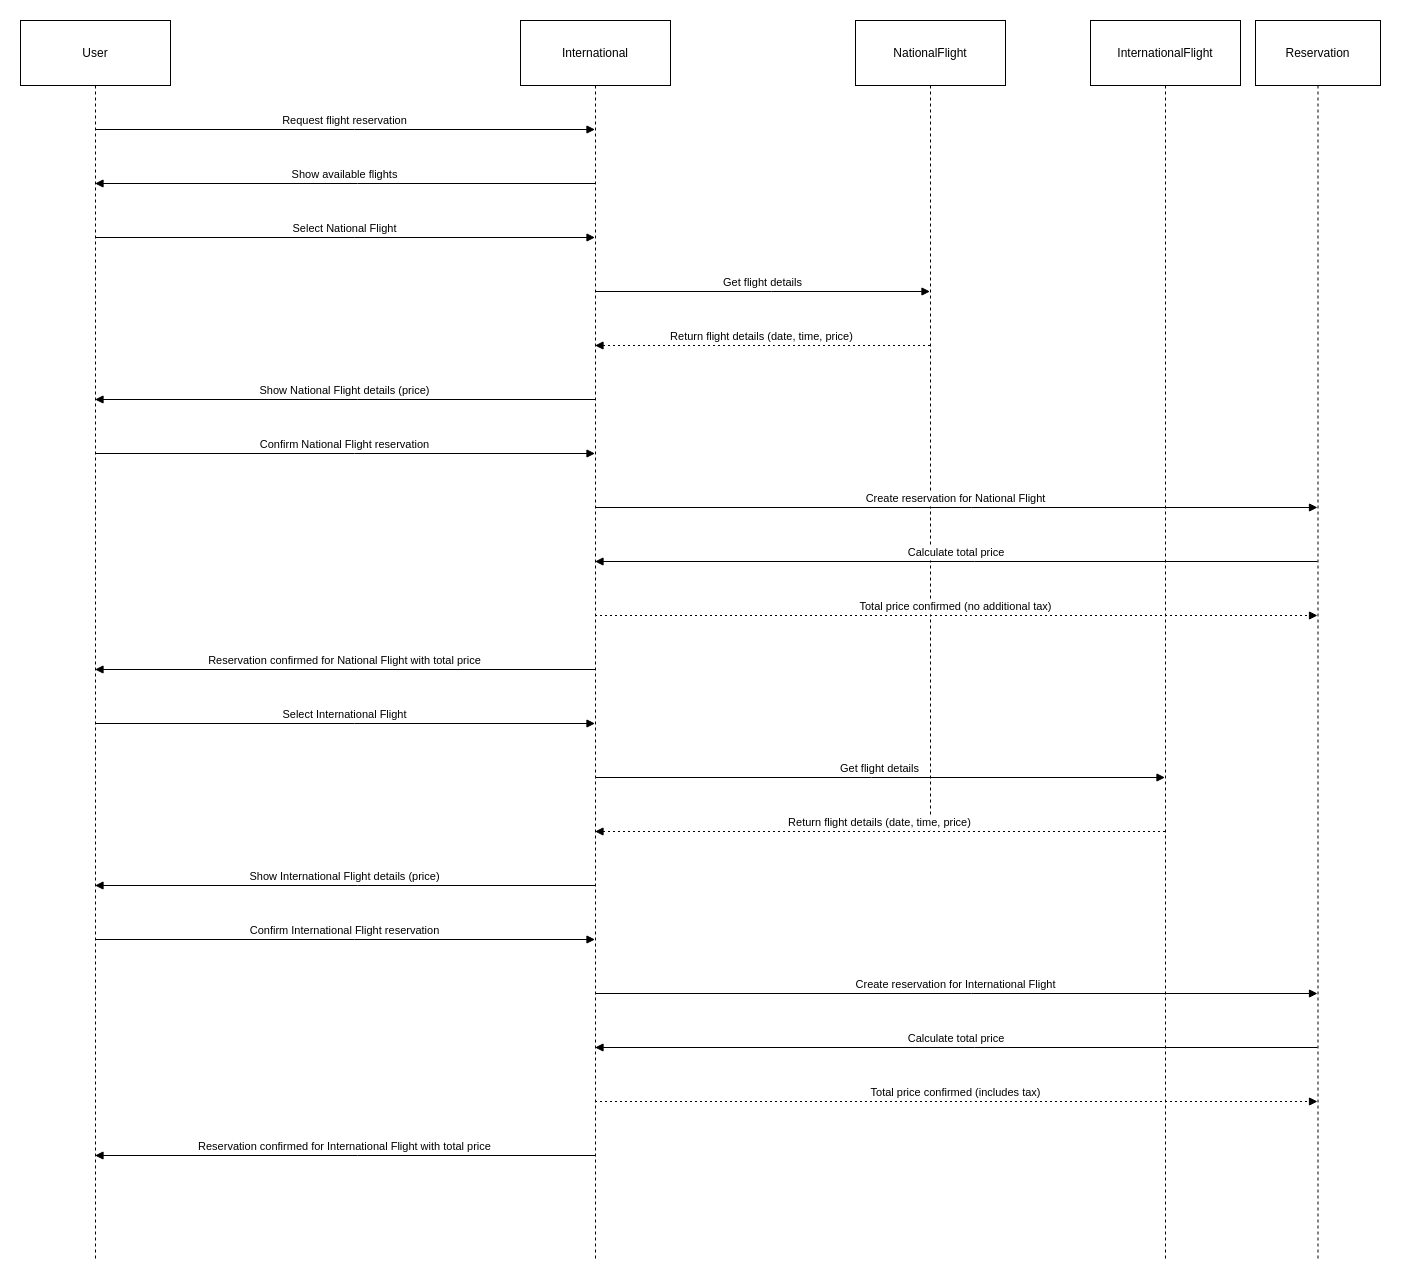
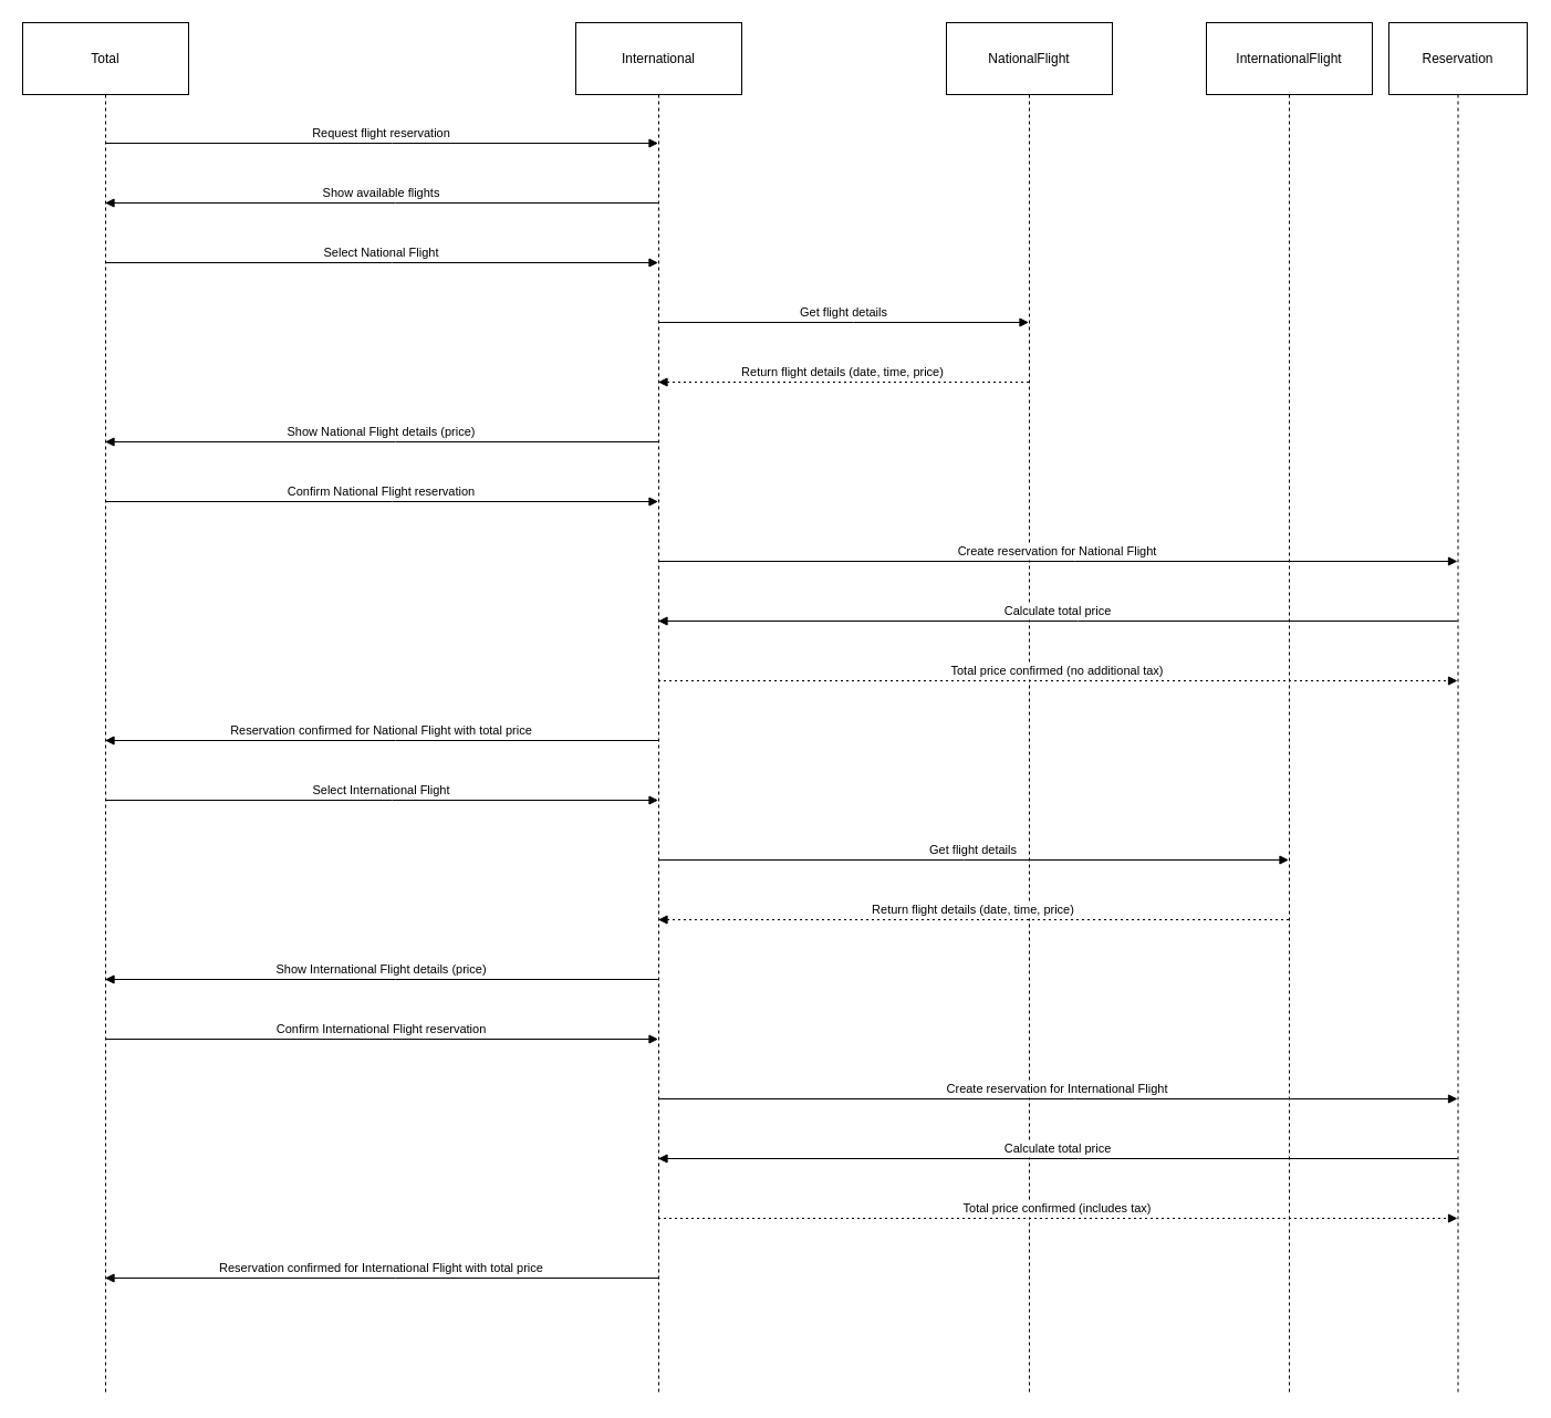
  <mxCell id="0" />
  <mxCell id="1" parent="0" />
- <mxCell id="2" value="User" style="shape=umlLifeline;perimeter=lifelinePerimeter;whiteSpace=wrap;container=1;dropTarget=0;collapsible=0;recursiveResize=0;outlineConnect=0;portConstraint=eastwest;newEdgeStyle={&quot;edgeStyle&quot;:&quot;elbowEdgeStyle&quot;,&quot;elbow&quot;:&quot;vertical&quot;,&quot;curved&quot;:0,&quot;rounded&quot;:0};size=65;" parent="1" vertex="1"><mxGeometry width="150" height="1240" as="geometry" x="20" y="20" /></mxCell>
+ <mxCell id="2" value="Total" style="shape=umlLifeline;perimeter=lifelinePerimeter;whiteSpace=wrap;container=1;dropTarget=0;collapsible=0;recursiveResize=0;outlineConnect=0;portConstraint=eastwest;newEdgeStyle={&quot;edgeStyle&quot;:&quot;elbowEdgeStyle&quot;,&quot;elbow&quot;:&quot;vertical&quot;,&quot;curved&quot;:0,&quot;rounded&quot;:0};size=65;" parent="1" vertex="1"><mxGeometry width="150" height="1240" as="geometry" x="20" y="20" /></mxCell>
  <mxCell id="3" value="International" style="shape=umlLifeline;perimeter=lifelinePerimeter;whiteSpace=wrap;container=1;dropTarget=0;collapsible=0;recursiveResize=0;outlineConnect=0;portConstraint=eastwest;newEdgeStyle={&quot;edgeStyle&quot;:&quot;elbowEdgeStyle&quot;,&quot;elbow&quot;:&quot;vertical&quot;,&quot;curved&quot;:0,&quot;rounded&quot;:0};size=65;" parent="1" vertex="1"><mxGeometry x="520" width="150" height="1240" as="geometry" y="20" /></mxCell>
- <mxCell id="4" value="NationalFlight" style="shape=umlLifeline;perimeter=lifelinePerimeter;whiteSpace=wrap;container=1;dropTarget=0;collapsible=0;recursiveResize=0;outlineConnect=0;portConstraint=eastwest;newEdgeStyle={&quot;edgeStyle&quot;:&quot;elbowEdgeStyle&quot;,&quot;elbow&quot;:&quot;vertical&quot;,&quot;curved&quot;:0,&quot;rounded&quot;:0};size=65;" parent="1" vertex="1"><mxGeometry x="855" y="20" width="150" height="810" as="geometry" /></mxCell>
+ <mxCell id="4" value="NationalFlight" style="shape=umlLifeline;perimeter=lifelinePerimeter;whiteSpace=wrap;container=1;dropTarget=0;collapsible=0;recursiveResize=0;outlineConnect=0;portConstraint=eastwest;newEdgeStyle={&quot;edgeStyle&quot;:&quot;elbowEdgeStyle&quot;,&quot;elbow&quot;:&quot;vertical&quot;,&quot;curved&quot;:0,&quot;rounded&quot;:0};size=65;" parent="1" vertex="1"><mxGeometry x="855" width="150" height="1240" as="geometry" y="20" /></mxCell>
  <mxCell id="5" value="InternationalFlight" style="shape=umlLifeline;perimeter=lifelinePerimeter;whiteSpace=wrap;container=1;dropTarget=0;collapsible=0;recursiveResize=0;outlineConnect=0;portConstraint=eastwest;newEdgeStyle={&quot;edgeStyle&quot;:&quot;elbowEdgeStyle&quot;,&quot;elbow&quot;:&quot;vertical&quot;,&quot;curved&quot;:0,&quot;rounded&quot;:0};size=65;" parent="1" vertex="1"><mxGeometry x="1090" y="20" width="150" height="1240" as="geometry" /></mxCell>
  <mxCell id="6" value="Reservation" style="shape=umlLifeline;perimeter=lifelinePerimeter;whiteSpace=wrap;container=1;dropTarget=0;collapsible=0;recursiveResize=0;outlineConnect=0;portConstraint=eastwest;newEdgeStyle={&quot;edgeStyle&quot;:&quot;elbowEdgeStyle&quot;,&quot;elbow&quot;:&quot;vertical&quot;,&quot;curved&quot;:0,&quot;rounded&quot;:0};size=65;" parent="1" vertex="1"><mxGeometry x="1255" y="20" width="125" height="1240" as="geometry" /></mxCell>
  <mxCell id="7" value="Request flight reservation" style="verticalAlign=bottom;edgeStyle=elbowEdgeStyle;elbow=vertical;curved=0;rounded=0;endArrow=block;" parent="1" source="2" target="3" edge="1"><mxGeometry relative="1" as="geometry"><Array as="points"><mxPoint x="354" y="129" /></Array></mxGeometry></mxCell>
  <mxCell id="8" value="Show available flights" style="verticalAlign=bottom;edgeStyle=elbowEdgeStyle;elbow=vertical;curved=0;rounded=0;endArrow=block;" parent="1" source="3" target="2" edge="1"><mxGeometry relative="1" as="geometry"><Array as="points"><mxPoint x="357" y="183" /></Array></mxGeometry></mxCell>
  <mxCell id="9" value="Select National Flight" style="verticalAlign=bottom;edgeStyle=elbowEdgeStyle;elbow=vertical;curved=0;rounded=0;endArrow=block;" parent="1" source="2" target="3" edge="1"><mxGeometry relative="1" as="geometry"><Array as="points"><mxPoint x="354" y="237" /></Array></mxGeometry></mxCell>
  <mxCell id="10" value="Get flight details" style="verticalAlign=bottom;edgeStyle=elbowEdgeStyle;elbow=vertical;curved=0;rounded=0;endArrow=block;" parent="1" source="3" target="4" edge="1"><mxGeometry relative="1" as="geometry"><Array as="points"><mxPoint x="771" y="291" /></Array></mxGeometry></mxCell>
  <mxCell id="11" value="Return flight details (date, time, price)" style="verticalAlign=bottom;edgeStyle=elbowEdgeStyle;elbow=vertical;curved=0;rounded=0;dashed=1;dashPattern=2 3;endArrow=block;" parent="1" source="4" target="3" edge="1"><mxGeometry relative="1" as="geometry"><Array as="points"><mxPoint x="774" y="345" /></Array></mxGeometry></mxCell>
  <mxCell id="12" value="Show National Flight details (price)" style="verticalAlign=bottom;edgeStyle=elbowEdgeStyle;elbow=vertical;curved=0;rounded=0;endArrow=block;" parent="1" source="3" target="2" edge="1"><mxGeometry relative="1" as="geometry"><Array as="points"><mxPoint x="357" y="399" /></Array></mxGeometry></mxCell>
  <mxCell id="13" value="Confirm National Flight reservation" style="verticalAlign=bottom;edgeStyle=elbowEdgeStyle;elbow=vertical;curved=0;rounded=0;endArrow=block;" parent="1" source="2" target="3" edge="1"><mxGeometry relative="1" as="geometry"><Array as="points"><mxPoint x="354" y="453" /></Array></mxGeometry></mxCell>
  <mxCell id="14" value="Create reservation for National Flight" style="verticalAlign=bottom;edgeStyle=elbowEdgeStyle;elbow=vertical;curved=0;rounded=0;endArrow=block;" parent="1" source="3" target="6" edge="1"><mxGeometry relative="1" as="geometry"><Array as="points"><mxPoint x="971" y="507" /></Array></mxGeometry></mxCell>
  <mxCell id="15" value="Calculate total price" style="verticalAlign=bottom;edgeStyle=elbowEdgeStyle;elbow=vertical;curved=0;rounded=0;endArrow=block;" parent="1" source="6" target="3" edge="1"><mxGeometry relative="1" as="geometry"><Array as="points"><mxPoint x="974" y="561" /></Array></mxGeometry></mxCell>
  <mxCell id="16" value="Total price confirmed (no additional tax)" style="verticalAlign=bottom;edgeStyle=elbowEdgeStyle;elbow=vertical;curved=0;rounded=0;dashed=1;dashPattern=2 3;endArrow=block;" parent="1" source="3" target="6" edge="1"><mxGeometry relative="1" as="geometry"><Array as="points"><mxPoint x="971" y="615" /></Array></mxGeometry></mxCell>
  <mxCell id="17" value="Reservation confirmed for National Flight with total price" style="verticalAlign=bottom;edgeStyle=elbowEdgeStyle;elbow=vertical;curved=0;rounded=0;endArrow=block;" parent="1" source="3" target="2" edge="1"><mxGeometry relative="1" as="geometry"><Array as="points"><mxPoint x="357" y="669" /></Array></mxGeometry></mxCell>
  <mxCell id="18" value="Select International Flight" style="verticalAlign=bottom;edgeStyle=elbowEdgeStyle;elbow=vertical;curved=0;rounded=0;endArrow=block;" parent="1" source="2" target="3" edge="1"><mxGeometry relative="1" as="geometry"><Array as="points"><mxPoint x="354" y="723" /></Array></mxGeometry></mxCell>
  <mxCell id="19" value="Get flight details" style="verticalAlign=bottom;edgeStyle=elbowEdgeStyle;elbow=vertical;curved=0;rounded=0;endArrow=block;" parent="1" source="3" target="5" edge="1"><mxGeometry relative="1" as="geometry"><Array as="points"><mxPoint x="871" y="777" /></Array></mxGeometry></mxCell>
  <mxCell id="20" value="Return flight details (date, time, price)" style="verticalAlign=bottom;edgeStyle=elbowEdgeStyle;elbow=vertical;curved=0;rounded=0;dashed=1;dashPattern=2 3;endArrow=block;" parent="1" source="5" target="3" edge="1"><mxGeometry relative="1" as="geometry"><Array as="points"><mxPoint x="874" y="831" /></Array></mxGeometry></mxCell>
  <mxCell id="21" value="Show International Flight details (price)" style="verticalAlign=bottom;edgeStyle=elbowEdgeStyle;elbow=vertical;curved=0;rounded=0;endArrow=block;" parent="1" source="3" target="2" edge="1"><mxGeometry relative="1" as="geometry"><Array as="points"><mxPoint x="357" y="885" /></Array></mxGeometry></mxCell>
  <mxCell id="22" value="Confirm International Flight reservation" style="verticalAlign=bottom;edgeStyle=elbowEdgeStyle;elbow=vertical;curved=0;rounded=0;endArrow=block;" parent="1" source="2" target="3" edge="1"><mxGeometry relative="1" as="geometry"><Array as="points"><mxPoint x="354" y="939" /></Array></mxGeometry></mxCell>
  <mxCell id="23" value="Create reservation for International Flight" style="verticalAlign=bottom;edgeStyle=elbowEdgeStyle;elbow=vertical;curved=0;rounded=0;endArrow=block;" parent="1" source="3" target="6" edge="1"><mxGeometry relative="1" as="geometry"><Array as="points"><mxPoint x="971" y="993" /></Array></mxGeometry></mxCell>
  <mxCell id="24" value="Calculate total price" style="verticalAlign=bottom;edgeStyle=elbowEdgeStyle;elbow=vertical;curved=0;rounded=0;endArrow=block;" parent="1" source="6" target="3" edge="1"><mxGeometry relative="1" as="geometry"><Array as="points"><mxPoint x="974" y="1047" /></Array></mxGeometry></mxCell>
  <mxCell id="25" value="Total price confirmed (includes tax)" style="verticalAlign=bottom;edgeStyle=elbowEdgeStyle;elbow=vertical;curved=0;rounded=0;dashed=1;dashPattern=2 3;endArrow=block;" parent="1" source="3" target="6" edge="1"><mxGeometry relative="1" as="geometry"><Array as="points"><mxPoint x="971" y="1101" /></Array></mxGeometry></mxCell>
  <mxCell id="26" value="Reservation confirmed for International Flight with total price" style="verticalAlign=bottom;edgeStyle=elbowEdgeStyle;elbow=vertical;curved=0;rounded=0;endArrow=block;" parent="1" source="3" target="2" edge="1"><mxGeometry relative="1" as="geometry"><Array as="points"><mxPoint x="357" y="1155" /></Array></mxGeometry></mxCell>
